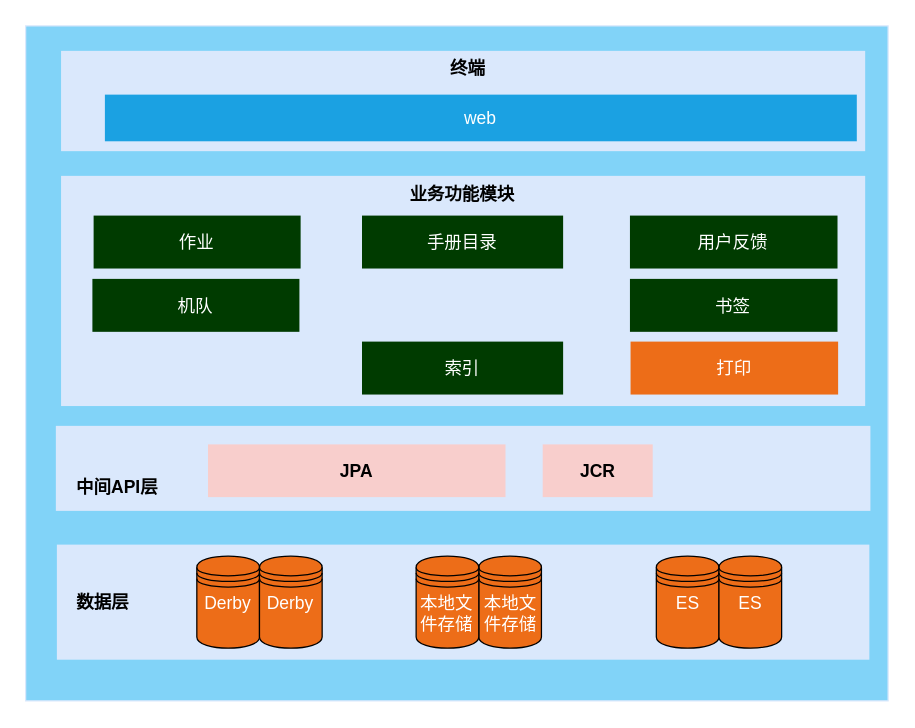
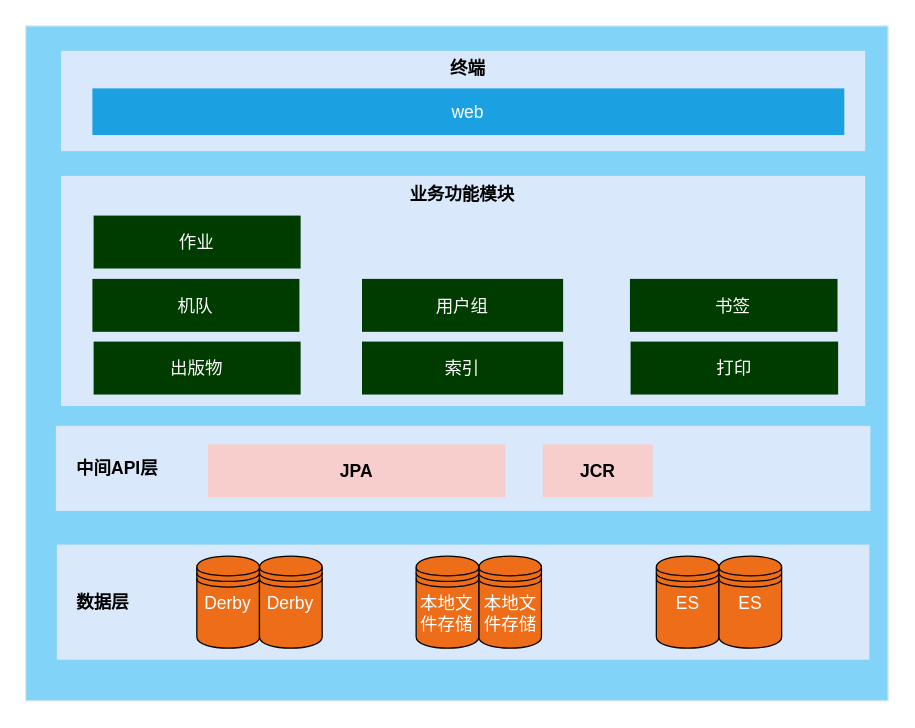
  <mxCell id="0" />
  <mxCell id="1" parent="0" />
  <mxCell id="2" value="" style="rounded=0;whiteSpace=wrap;html=1;strokeColor=#dae8fc;fontSize=14;fillColor=#81D3F8;" vertex="1" parent="1"><mxGeometry y="20" width="690" height="540" as="geometry" x="20" /></mxCell>
  <mxCell id="3" value="" style="rounded=0;whiteSpace=wrap;html=1;strokeWidth=2;fillColor=#dae8fc;strokeColor=none;" vertex="1" parent="1"><mxGeometry x="44.18" y="340" width="651.65" height="68" as="geometry" /></mxCell>
  <mxCell id="4" value="" style="rounded=0;whiteSpace=wrap;html=1;strokeWidth=2;fillColor=#dae8fc;strokeColor=none;" vertex="1" parent="1"><mxGeometry x="48.35" y="40" width="643.29" height="80.22" as="geometry" /></mxCell>
  <mxCell id="5" value="　数据层" style="rounded=0;whiteSpace=wrap;html=1;strokeWidth=2;align=left;fontSize=14;fontStyle=1;fillColor=#dae8fc;strokeColor=none;" vertex="1" parent="1"><mxGeometry x="45" y="435" width="650" height="92.06" as="geometry" /></mxCell>
  <mxCell id="6" value="业务功能模块" style="rounded=0;whiteSpace=wrap;html=1;strokeWidth=2;verticalAlign=top;fontSize=14;fontStyle=1;fillColor=#dae8fc;strokeColor=none;" vertex="1" parent="1"><mxGeometry x="48.354" y="140.005" width="643.291" height="184.127" as="geometry" /></mxCell>
- <mxCell id="7" value="web" style="rounded=0;whiteSpace=wrap;html=1;strokeWidth=2;fillColor=#1ba1e2;fontSize=14;fontColor=#ffffff;strokeColor=none;" vertex="1" parent="1"><mxGeometry x="83.42" y="75" width="601.52" height="37.33" as="geometry" /></mxCell>
+ <mxCell id="7" value="web" style="rounded=0;whiteSpace=wrap;html=1;strokeWidth=2;fillColor=#1ba1e2;fontSize=14;fontColor=#ffffff;strokeColor=none;" vertex="1" parent="1"><mxGeometry x="73.42" y="70" width="601.52" height="37.33" as="geometry" /></mxCell>
  <mxCell id="8" value="&lt;b&gt;JCR&lt;/b&gt;" style="rounded=0;whiteSpace=wrap;html=1;strokeWidth=2;fontSize=14;fillColor=#f8cecc;strokeColor=#dae8fc;" vertex="1" parent="1"><mxGeometry x="432.66" y="353.81" width="90" height="44.19" as="geometry" /></mxCell>
  <mxCell id="9" value="" style="group" vertex="1" connectable="0" parent="1"><mxGeometry x="332.405" y="444.203" width="100.253" height="73.651" as="geometry" /></mxCell>
  <mxCell id="10" value="本地文件存储" style="shape=datastore;whiteSpace=wrap;html=1;strokeWidth=1;fillColor=#ED6D18;fontSize=14;fontColor=#FFFFFF;verticalAlign=top;" vertex="1" parent="9"><mxGeometry x="50.127" width="50.127" height="73.651" as="geometry" /></mxCell>
  <mxCell id="11" value="本地文件存储" style="shape=datastore;whiteSpace=wrap;html=1;strokeWidth=1;fillColor=#ED6D18;fontSize=14;fontColor=#FFFFFF;verticalAlign=top;" vertex="1" parent="9"><mxGeometry width="50.127" height="73.651" as="geometry" /></mxCell>
  <mxCell id="12" value="" style="group" vertex="1" connectable="0" parent="1"><mxGeometry x="156.962" y="444.203" width="100.253" height="73.651" as="geometry" /></mxCell>
  <mxCell id="13" value="Derby" style="shape=datastore;whiteSpace=wrap;html=1;strokeWidth=1;fillColor=#ED6D18;fontSize=14;fontColor=#FFFFFF;verticalAlign=top;" vertex="1" parent="12"><mxGeometry width="50.127" height="73.651" as="geometry" /></mxCell>
  <mxCell id="14" value="Derby" style="shape=datastore;whiteSpace=wrap;html=1;strokeWidth=1;fillColor=#ED6D18;fontSize=14;fontColor=#FFFFFF;verticalAlign=top;" vertex="1" parent="12"><mxGeometry x="50.127" width="50.127" height="73.651" as="geometry" /></mxCell>
  <mxCell id="15" value="&lt;b&gt;JPA&lt;/b&gt;" style="rounded=0;whiteSpace=wrap;html=1;strokeWidth=2;fontSize=14;fillColor=#f8cecc;strokeColor=#dae8fc;" vertex="1" parent="1"><mxGeometry x="164.9" y="353.81" width="240" height="44.19" as="geometry" /></mxCell>
- <mxCell id="16" value="&lt;font style=&quot;font-size: 14px;&quot;&gt;&lt;b&gt;中间API层&lt;/b&gt;&lt;/font&gt;" style="text;html=1;align=center;verticalAlign=middle;resizable=0;points=[];autosize=1;strokeColor=none;fillColor=none;" vertex="1" parent="1"><mxGeometry x="48.354" y="374.003" width="90" height="30" as="geometry" /></mxCell>
+ <mxCell id="16" value="&lt;font style=&quot;font-size: 14px;&quot;&gt;&lt;b&gt;中间API层&lt;/b&gt;&lt;/font&gt;" style="text;html=1;align=center;verticalAlign=middle;resizable=0;points=[];autosize=1;strokeColor=none;fillColor=none;" vertex="1" parent="1"><mxGeometry x="48.354" y="359.003" width="90" height="30" as="geometry" /></mxCell>
  <mxCell id="17" value="" style="group" vertex="1" connectable="0" parent="1"><mxGeometry x="524.557" y="444.203" width="100.253" height="73.651" as="geometry" /></mxCell>
  <mxCell id="18" value="ES" style="shape=datastore;whiteSpace=wrap;html=1;strokeWidth=1;fillColor=#ED6D18;fontSize=14;fontColor=#FFFFFF;verticalAlign=top;" vertex="1" parent="17"><mxGeometry width="50.127" height="73.651" as="geometry" /></mxCell>
  <mxCell id="19" value="ES" style="shape=datastore;whiteSpace=wrap;html=1;strokeWidth=1;fillColor=#ED6D18;fontSize=14;fontColor=#FFFFFF;verticalAlign=top;" vertex="1" parent="17"><mxGeometry x="50.127" width="50.127" height="73.651" as="geometry" /></mxCell>
  <mxCell id="20" value="终端" style="text;html=1;strokeColor=none;fillColor=none;align=center;verticalAlign=middle;whiteSpace=wrap;rounded=0;fontSize=14;fontStyle=1" vertex="1" parent="1"><mxGeometry x="349.115" y="40" width="50.127" height="27.619" as="geometry" /></mxCell>
  <mxCell id="21" value="" style="group" vertex="1" connectable="0" parent="1"><mxGeometry x="503.46" y="171.77" width="166.54" height="143.16" as="geometry" /></mxCell>
- <mxCell id="22" value="用户反馈" style="rounded=0;whiteSpace=wrap;html=1;dashed=1;strokeWidth=2;fillColor=#003B00;fontSize=14;fontColor=#FFFFFF;strokeColor=none;" vertex="1" parent="21"><mxGeometry width="166.052" height="42.35" as="geometry" /></mxCell>
  <mxCell id="23" value="书签" style="rounded=0;whiteSpace=wrap;html=1;dashed=1;strokeWidth=2;fillColor=#003B00;fontSize=14;fontColor=#FFFFFF;strokeColor=none;" vertex="1" parent="21"><mxGeometry y="50.635" width="166.052" height="42.35" as="geometry" /></mxCell>
- <mxCell id="24" value="打印" style="rounded=0;whiteSpace=wrap;html=1;dashed=1;strokeWidth=2;fillColor=#ed6d18;fontSize=14;fontColor=#FFFFFF;strokeColor=none;" vertex="1" parent="21"><mxGeometry x="0.488" y="100.81" width="166.052" height="42.35" as="geometry" /></mxCell>
+ <mxCell id="24" value="打印" style="rounded=0;whiteSpace=wrap;html=1;dashed=1;strokeWidth=2;fillColor=#003B00;fontSize=14;fontColor=#FFFFFF;strokeColor=none;" vertex="1" parent="21"><mxGeometry x="0.488" y="100.81" width="166.052" height="42.35" as="geometry" /></mxCell>
  <mxCell id="25" value="" style="group" vertex="1" connectable="0" parent="1"><mxGeometry x="289.1" y="171.77" width="160.9" height="143.16" as="geometry" /></mxCell>
- <mxCell id="26" value="手册目录" style="rounded=0;whiteSpace=wrap;html=1;dashed=1;strokeWidth=2;fillColor=#003B00;fontSize=14;fontColor=#FFFFFF;strokeColor=none;" vertex="1" parent="25"><mxGeometry width="160.9" height="42.35" as="geometry" /></mxCell>
+ <mxCell id="27" value="用户组" style="rounded=0;whiteSpace=wrap;html=1;dashed=1;strokeWidth=2;fillColor=#003B00;fontSize=14;fontColor=#FFFFFF;strokeColor=none;" vertex="1" parent="25"><mxGeometry y="50.635" width="160.9" height="42.35" as="geometry" /></mxCell>
  <mxCell id="28" value="索引" style="rounded=0;whiteSpace=wrap;html=1;dashed=1;strokeWidth=2;fillColor=#003B00;fontSize=14;fontColor=#FFFFFF;strokeColor=none;" vertex="1" parent="25"><mxGeometry y="100.81" width="160.9" height="42.35" as="geometry" /></mxCell>
  <mxCell id="29" value="" style="group" vertex="1" connectable="0" parent="1"><mxGeometry x="73.42" y="171.77" width="166.58" height="143.16" as="geometry" /></mxCell>
  <mxCell id="30" value="作业" style="rounded=0;whiteSpace=wrap;html=1;dashed=1;strokeWidth=2;fillColor=#003B00;fontSize=14;fontColor=#FFFFFF;strokeColor=none;" vertex="1" parent="29"><mxGeometry x="0.974" width="165.606" height="42.35" as="geometry" /></mxCell>
  <mxCell id="31" value="机队" style="rounded=0;whiteSpace=wrap;html=1;dashed=1;strokeWidth=2;fillColor=#003B00;fontSize=14;fontColor=#FFFFFF;strokeColor=none;" vertex="1" parent="29"><mxGeometry y="50.635" width="165.606" height="42.35" as="geometry" /></mxCell>
+ <mxCell id="32" value="出版物" style="rounded=0;whiteSpace=wrap;html=1;dashed=1;strokeWidth=2;fillColor=#003B00;fontSize=14;fontColor=#FFFFFF;strokeColor=none;" vertex="1" parent="29"><mxGeometry x="0.974" y="100.81" width="165.606" height="42.35" as="geometry" /></mxCell>
